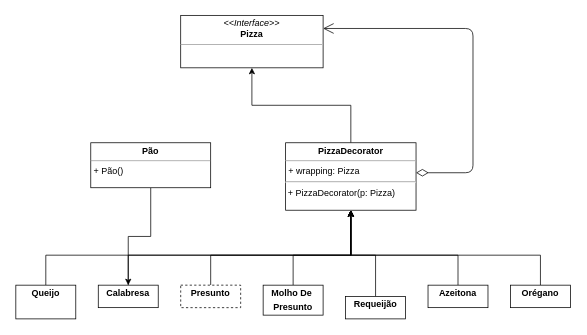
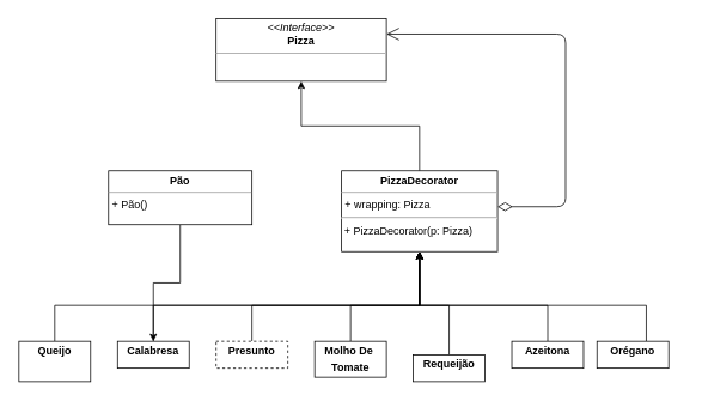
  <mxCell id="0" />
  <mxCell id="1" parent="0" />
  <mxCell id="2" value="&lt;p style=&quot;margin: 0px ; margin-top: 4px ; text-align: center&quot;&gt;&lt;i&gt;&amp;lt;&amp;lt;Interface&amp;gt;&amp;gt;&lt;/i&gt;&lt;br&gt;&lt;b&gt;Pizza&lt;/b&gt;&lt;/p&gt;&lt;hr size=&quot;1&quot;&gt;&lt;p style=&quot;margin: 0px ; margin-left: 4px&quot;&gt;&lt;br&gt;&lt;/p&gt;" style="verticalAlign=top;align=left;overflow=fill;fontSize=12;fontFamily=Helvetica;html=1;" vertex="1" parent="1"><mxGeometry x="240" y="20" width="190" height="70" as="geometry" /></mxCell>
  <mxCell id="3" style="edgeStyle=orthogonalEdgeStyle;rounded=0;orthogonalLoop=1;jettySize=auto;html=1;" edge="1" parent="1" source="4" target="11"><mxGeometry relative="1" as="geometry" /></mxCell>
  <mxCell id="4" value="&lt;p style=&quot;margin: 0px ; margin-top: 4px ; text-align: center&quot;&gt;&lt;b&gt;Pão&lt;/b&gt;&lt;/p&gt;&lt;hr size=&quot;1&quot;&gt;&lt;p style=&quot;margin: 0px ; margin-left: 4px&quot;&gt;+ Pão()&lt;/p&gt;" style="verticalAlign=top;align=left;overflow=fill;fontSize=12;fontFamily=Helvetica;html=1;" vertex="1" parent="1"><mxGeometry x="120" y="190" width="160" height="60" as="geometry" /></mxCell>
  <mxCell id="5" style="edgeStyle=orthogonalEdgeStyle;rounded=0;orthogonalLoop=1;jettySize=auto;html=1;entryX=0.5;entryY=1;entryDx=0;entryDy=0;" edge="1" parent="1" source="6" target="2"><mxGeometry relative="1" as="geometry" /></mxCell>
  <mxCell id="6" value="&lt;p style=&quot;margin: 0px ; margin-top: 4px ; text-align: center&quot;&gt;&lt;b&gt;PizzaDecorator&lt;/b&gt;&lt;/p&gt;&lt;hr size=&quot;1&quot;&gt;&lt;p style=&quot;margin: 0px ; margin-left: 4px&quot;&gt;&lt;span&gt;+ wrapping: Pizza&lt;/span&gt;&lt;br&gt;&lt;/p&gt;&lt;hr&gt;&amp;nbsp;+ PizzaDecorator(p: Pizza)" style="verticalAlign=top;align=left;overflow=fill;fontSize=12;fontFamily=Helvetica;html=1;" vertex="1" parent="1"><mxGeometry x="380" y="190" width="174" height="90" as="geometry" /></mxCell>
  <mxCell id="7" value="" style="endArrow=open;html=1;endSize=12;startArrow=diamondThin;startSize=14;startFill=0;edgeStyle=orthogonalEdgeStyle;align=left;verticalAlign=bottom;entryX=1;entryY=0.25;entryDx=0;entryDy=0;" edge="1" parent="1" source="6" target="2"><mxGeometry x="-0.934" y="10" relative="1" as="geometry"><mxPoint x="630" y="320" as="sourcePoint" /><mxPoint x="500" y="300" as="targetPoint" /><Array as="points"><mxPoint x="630" y="230" /><mxPoint x="630" y="38" /></Array><mxPoint as="offset" /></mxGeometry></mxCell>
  <mxCell id="8" style="edgeStyle=orthogonalEdgeStyle;rounded=0;orthogonalLoop=1;jettySize=auto;html=1;entryX=0.5;entryY=1;entryDx=0;entryDy=0;" edge="1" parent="1" source="9" target="6"><mxGeometry relative="1" as="geometry"><Array as="points"><mxPoint x="60" y="340" /><mxPoint x="467" y="340" /></Array></mxGeometry></mxCell>
  <mxCell id="9" value="&lt;p style=&quot;margin: 0px ; margin-top: 4px ; text-align: center&quot;&gt;&lt;b&gt;Queijo&lt;/b&gt;&lt;/p&gt;" style="verticalAlign=top;align=left;overflow=fill;fontSize=12;fontFamily=Helvetica;html=1;" vertex="1" parent="1"><mxGeometry x="20" y="380" width="80" height="45" as="geometry" /></mxCell>
  <mxCell id="10" style="edgeStyle=orthogonalEdgeStyle;rounded=0;orthogonalLoop=1;jettySize=auto;html=1;entryX=0.5;entryY=1;entryDx=0;entryDy=0;" edge="1" parent="1" source="11" target="6"><mxGeometry relative="1" as="geometry"><Array as="points"><mxPoint x="170" y="340" /><mxPoint x="467" y="340" /></Array></mxGeometry></mxCell>
  <mxCell id="11" value="&lt;p style=&quot;margin: 0px ; margin-top: 4px ; text-align: center&quot;&gt;&lt;b&gt;Calabresa&lt;/b&gt;&lt;/p&gt;" style="verticalAlign=top;align=left;overflow=fill;fontSize=12;fontFamily=Helvetica;html=1;" vertex="1" parent="1"><mxGeometry x="130" y="380" width="80" height="30" as="geometry" /></mxCell>
  <mxCell id="12" style="edgeStyle=orthogonalEdgeStyle;rounded=0;orthogonalLoop=1;jettySize=auto;html=1;entryX=0.5;entryY=1;entryDx=0;entryDy=0;" edge="1" parent="1" source="13" target="6"><mxGeometry relative="1" as="geometry"><Array as="points"><mxPoint x="280" y="340" /><mxPoint x="467" y="340" /></Array></mxGeometry></mxCell>
  <mxCell id="13" value="&lt;p style=&quot;margin: 0px ; margin-top: 4px ; text-align: center&quot;&gt;&lt;b&gt;Presunto&lt;/b&gt;&lt;/p&gt;" style="verticalAlign=top;align=left;overflow=fill;fontSize=12;fontFamily=Helvetica;html=1;dashed=1;" vertex="1" parent="1"><mxGeometry x="240" y="380" width="80" height="30" as="geometry" /></mxCell>
  <mxCell id="14" style="edgeStyle=orthogonalEdgeStyle;rounded=0;orthogonalLoop=1;jettySize=auto;html=1;entryX=0.5;entryY=1;entryDx=0;entryDy=0;" edge="1" parent="1" source="15" target="6"><mxGeometry relative="1" as="geometry"><Array as="points"><mxPoint x="390" y="340" /><mxPoint x="467" y="340" /></Array></mxGeometry></mxCell>
- <mxCell id="15" value="&lt;p style=&quot;margin: 0px ; margin-top: 4px ; text-align: center&quot;&gt;&lt;b&gt;Molho De&amp;nbsp;&lt;/b&gt;&lt;/p&gt;&lt;p style=&quot;margin: 0px ; margin-top: 4px ; text-align: center&quot;&gt;&lt;b&gt;Presunto&lt;/b&gt;&lt;/p&gt;" style="verticalAlign=top;align=left;overflow=fill;fontSize=12;fontFamily=Helvetica;html=1;" vertex="1" parent="1"><mxGeometry x="350" y="380" width="80" height="40" as="geometry" /></mxCell>
+ <mxCell id="15" value="&lt;p style=&quot;margin: 0px ; margin-top: 4px ; text-align: center&quot;&gt;&lt;b&gt;Molho De&amp;nbsp;&lt;/b&gt;&lt;/p&gt;&lt;p style=&quot;margin: 0px ; margin-top: 4px ; text-align: center&quot;&gt;&lt;b&gt;Tomate&lt;/b&gt;&lt;/p&gt;" style="verticalAlign=top;align=left;overflow=fill;fontSize=12;fontFamily=Helvetica;html=1;" vertex="1" parent="1"><mxGeometry x="350" y="380" width="80" height="40" as="geometry" /></mxCell>
  <mxCell id="16" style="edgeStyle=orthogonalEdgeStyle;rounded=0;orthogonalLoop=1;jettySize=auto;html=1;entryX=0.5;entryY=1;entryDx=0;entryDy=0;" edge="1" parent="1" source="17" target="6"><mxGeometry relative="1" as="geometry"><Array as="points"><mxPoint x="500" y="340" /><mxPoint x="467" y="340" /></Array></mxGeometry></mxCell>
  <mxCell id="17" value="&lt;p style=&quot;margin: 0px ; margin-top: 4px ; text-align: center&quot;&gt;&lt;b&gt;Requeijão&lt;/b&gt;&lt;/p&gt;" style="verticalAlign=top;align=left;overflow=fill;fontSize=12;fontFamily=Helvetica;html=1;" vertex="1" parent="1"><mxGeometry x="460" y="395" width="80" height="30" as="geometry" /></mxCell>
  <mxCell id="18" style="edgeStyle=orthogonalEdgeStyle;rounded=0;orthogonalLoop=1;jettySize=auto;html=1;entryX=0.5;entryY=1;entryDx=0;entryDy=0;" edge="1" parent="1" source="19" target="6"><mxGeometry relative="1" as="geometry"><Array as="points"><mxPoint x="610" y="340" /><mxPoint x="467" y="340" /></Array></mxGeometry></mxCell>
  <mxCell id="19" value="&lt;p style=&quot;margin: 0px ; margin-top: 4px ; text-align: center&quot;&gt;&lt;b&gt;Azeitona&lt;/b&gt;&lt;/p&gt;" style="verticalAlign=top;align=left;overflow=fill;fontSize=12;fontFamily=Helvetica;html=1;" vertex="1" parent="1"><mxGeometry x="570" y="380" width="80" height="30" as="geometry" /></mxCell>
  <mxCell id="20" style="edgeStyle=orthogonalEdgeStyle;rounded=0;orthogonalLoop=1;jettySize=auto;html=1;entryX=0.5;entryY=1;entryDx=0;entryDy=0;" edge="1" parent="1" source="21" target="6"><mxGeometry relative="1" as="geometry"><Array as="points"><mxPoint x="720" y="340" /><mxPoint x="467" y="340" /></Array></mxGeometry></mxCell>
- <mxCell id="21" value="&lt;p style=&quot;margin: 0px ; margin-top: 4px ; text-align: center&quot;&gt;&lt;b&gt;Orégano&lt;/b&gt;&lt;/p&gt;" style="verticalAlign=top;align=left;overflow=fill;fontSize=12;fontFamily=Helvetica;html=1;" vertex="1" parent="1"><mxGeometry x="680" y="380" width="80" height="30" as="geometry" /></mxCell>
+ <mxCell id="21" value="&lt;p style=&quot;margin: 0px ; margin-top: 4px ; text-align: center&quot;&gt;&lt;b&gt;Orégano&lt;/b&gt;&lt;/p&gt;" style="verticalAlign=top;align=left;overflow=fill;fontSize=12;fontFamily=Helvetica;html=1;" vertex="1" parent="1"><mxGeometry x="665" y="380" width="80" height="30" as="geometry" /></mxCell>
